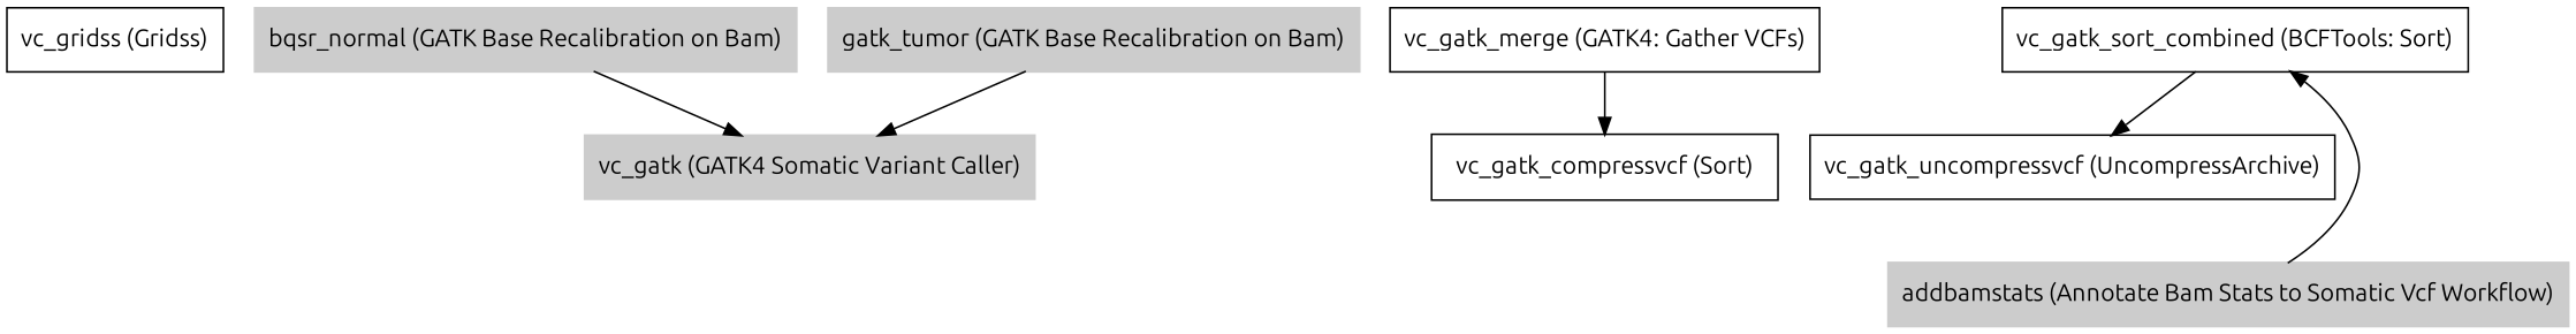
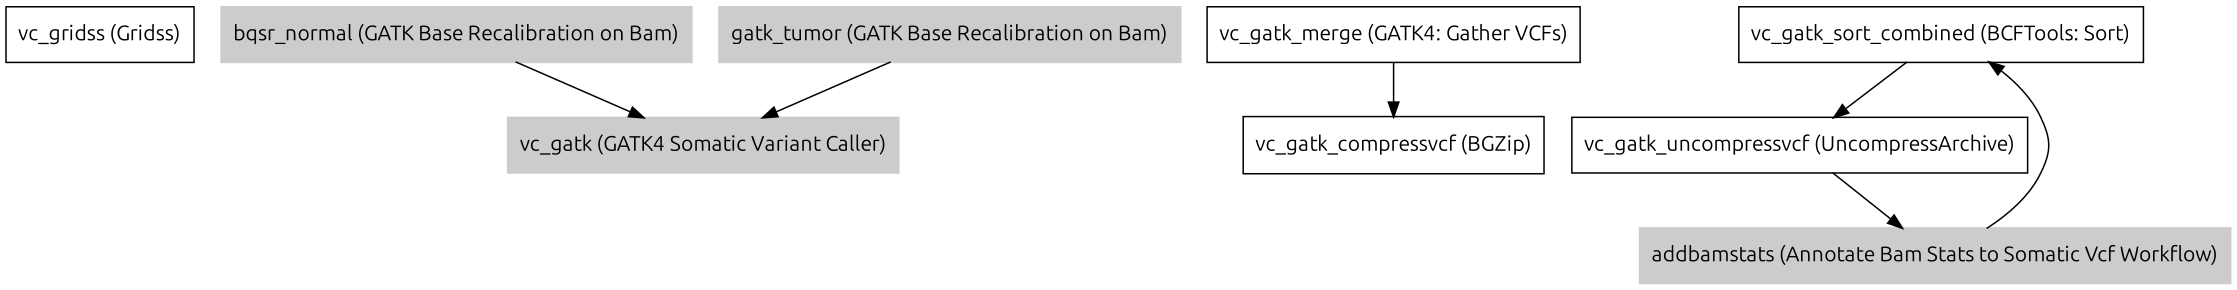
  digraph {
    fontname=Ubuntu
    node [fontname=Ubuntu shape=record]
    edge [fontname=Ubuntu]
    n1 [label="vc_gridss (Gridss)"]
    n2 [color=grey80 label="bqsr_normal (GATK Base Recalibration on Bam)" style=filled]
    n3 [color=grey80 label="vc_gatk (GATK4 Somatic Variant Caller)" style=filled]
    n4 [color=grey80 label="gatk_tumor (GATK Base Recalibration on Bam)" style=filled]
    n5 [label="vc_gatk_merge (GATK4: Gather VCFs)"]
-   n6 [label="vc_gatk_compressvcf (Sort)"]
+   n6 [label="vc_gatk_compressvcf (BGZip)"]
    n7 [label="vc_gatk_sort_combined (BCFTools: Sort)"]
    n8 [label="vc_gatk_uncompressvcf (UncompressArchive)"]
    n9 [color=grey80 label="addbamstats (Annotate Bam Stats to Somatic Vcf Workflow)" style=filled]
    n2 -> n3
    n4 -> n3
    n5 -> n6
    n7 -> n8
+   n8 -> n9
    n9 -> n7
  }
